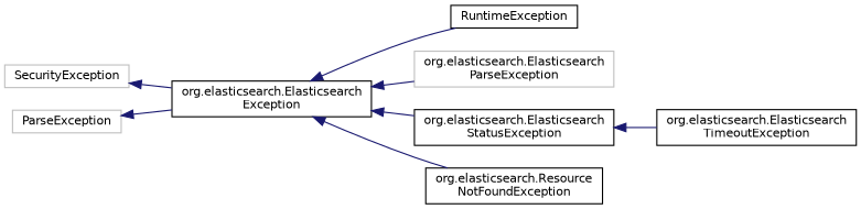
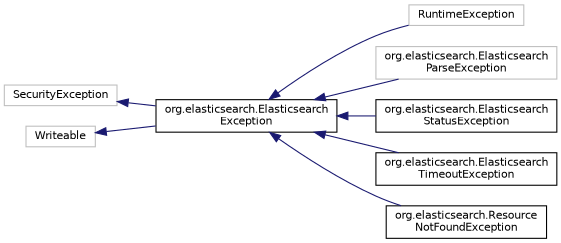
  digraph {
    rankdir=LR
    node [color=grey75 fillcolor=white fontname=Helvetica fontsize=10 shape=record style=filled]
    edge [color=midnightblue dir=back fontname=Helvetica fontsize=10 labelfontname=Helvetica labelfontsize=10 style=solid]
    n1 [height=0.2 label=SecurityException width=0.4]
    n2 [color=black height=0.2 label="org.elasticsearch.Elasticsearch\lException" width=0.4]
-   n3 [color=black height=0.2 label=RuntimeException width=0.4]
+   n3 [height=0.2 label=RuntimeException width=0.4]
    n4 [height=0.2 label="org.elasticsearch.Elasticsearch\lParseException" width=0.4]
    n5 [color=black height=0.2 label="org.elasticsearch.Elasticsearch\lStatusException" width=0.4]
    n6 [color=black height=0.2 label="org.elasticsearch.Elasticsearch\lTimeoutException" width=0.4]
    n7 [color=black height=0.2 label="org.elasticsearch.Resource\lNotFoundException" width=0.4]
-   n8 [height=0.2 label=ParseException width=0.4]
+   n8 [height=0.2 label=Writeable width=0.4]
    n1 -> n2
    n2 -> n3
    n2 -> n4
    n2 -> n5
-   n5 -> n6
+   n2 -> n6
    n2 -> n7
    n8 -> n2
  }
